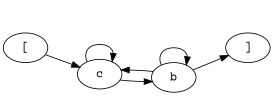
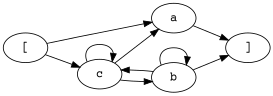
  digraph {
    fontname="Courier Prime"
    rankdir=LR
    node [fontname="Courier Prime"]
    edge [fontname="Courier Prime"]
    n1 [label="["]
+   n2 [label=a]
    n3 [label=c]
    n4 [label="]"]
    n5 [label=b]
+   n1 -> n2
    n1 -> n3
+   n2 -> n4
+   n3 -> n2
    n3 -> n3
    n3 -> n5
    n5 -> n3
    n5 -> n4
    n5 -> n5
  }
